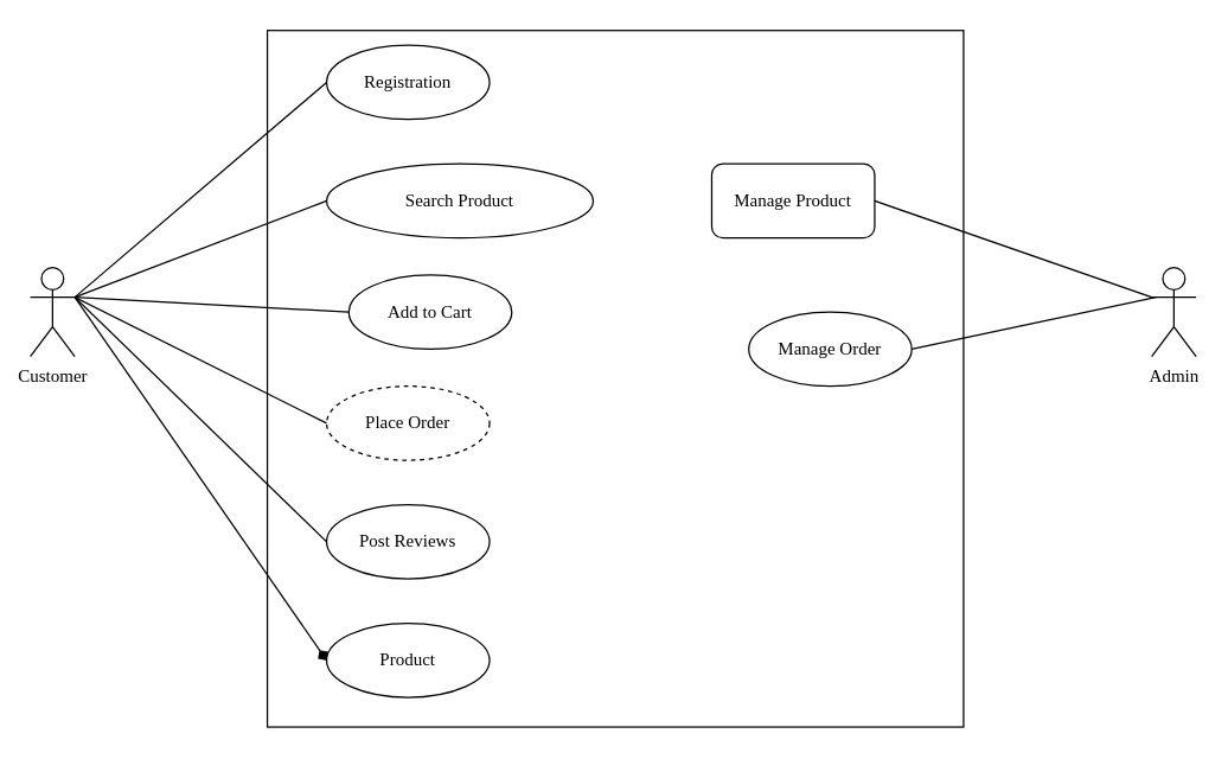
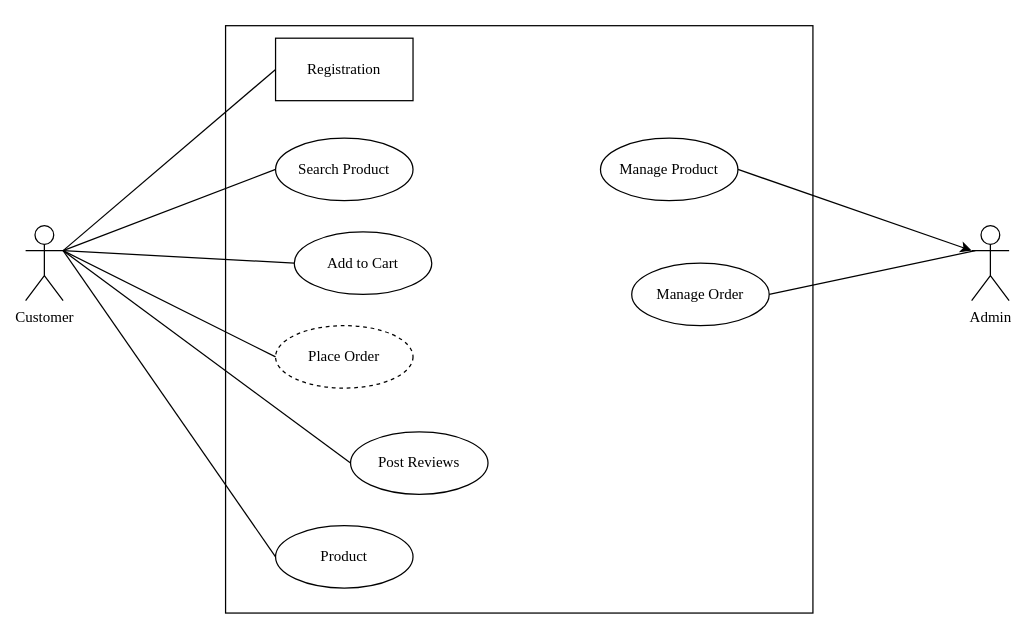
  <mxCell id="0" />
  <mxCell id="1" parent="0" />
  <mxCell id="2" value="&lt;font face=&quot;Times New Roman&quot;&gt;Customer&lt;/font&gt;" style="shape=umlActor;verticalLabelPosition=bottom;verticalAlign=top;html=1;outlineConnect=0;" vertex="1" parent="1"><mxGeometry x="20" y="180" width="30" height="60" as="geometry" /></mxCell>
  <mxCell id="3" value="&lt;font face=&quot;Times New Roman&quot;&gt;Admin&lt;/font&gt;" style="shape=umlActor;verticalLabelPosition=bottom;verticalAlign=top;html=1;outlineConnect=0;" vertex="1" parent="1"><mxGeometry x="777" y="180" width="30" height="60" as="geometry" /></mxCell>
  <mxCell id="4" value="" style="whiteSpace=wrap;html=1;aspect=fixed;fillColor=none;" vertex="1" parent="1"><mxGeometry x="180" y="20" width="470" height="470" as="geometry" /></mxCell>
- <mxCell id="5" value="&lt;font face=&quot;Times New Roman&quot;&gt;Registration&lt;/font&gt;" style="ellipse;whiteSpace=wrap;html=1;fillColor=none;" vertex="1" parent="1"><mxGeometry x="220" y="30" width="110" height="50" as="geometry" /></mxCell>
- <mxCell id="6" value="&lt;font face=&quot;Times New Roman&quot;&gt;Search Product&lt;/font&gt;" style="ellipse;whiteSpace=wrap;html=1;fillColor=none;" vertex="1" parent="1"><mxGeometry x="220" y="110" width="180" height="50" as="geometry" /></mxCell>
+ <mxCell id="5" value="&lt;font face=&quot;Times New Roman&quot;&gt;Registration&lt;/font&gt;" style="whiteSpace=wrap;html=1;fillColor=none;rounded=0;" vertex="1" parent="1"><mxGeometry x="220" y="30" width="110" height="50" as="geometry" /></mxCell>
+ <mxCell id="6" value="&lt;font face=&quot;Times New Roman&quot;&gt;Search Product&lt;/font&gt;" style="ellipse;whiteSpace=wrap;html=1;fillColor=none;" vertex="1" parent="1"><mxGeometry x="220" y="110" width="110" height="50" as="geometry" /></mxCell>
  <mxCell id="7" value="&lt;font face=&quot;Times New Roman&quot;&gt;Add to Cart&lt;/font&gt;" style="ellipse;whiteSpace=wrap;html=1;fillColor=none;" vertex="1" parent="1"><mxGeometry x="235" y="185" width="110" height="50" as="geometry" /></mxCell>
  <mxCell id="8" value="&lt;font face=&quot;Times New Roman&quot;&gt;Place Order&lt;/font&gt;" style="ellipse;whiteSpace=wrap;html=1;fillColor=none;dashed=1;" vertex="1" parent="1"><mxGeometry x="220" y="260" width="110" height="50" as="geometry" /></mxCell>
- <mxCell id="9" value="&lt;font face=&quot;Times New Roman&quot;&gt;Post Reviews&lt;/font&gt;" style="ellipse;whiteSpace=wrap;html=1;fillColor=none;" vertex="1" parent="1"><mxGeometry x="220" y="340" width="110" height="50" as="geometry" /></mxCell>
+ <mxCell id="9" value="&lt;font face=&quot;Times New Roman&quot;&gt;Post Reviews&lt;/font&gt;" style="ellipse;whiteSpace=wrap;html=1;fillColor=none;" vertex="1" parent="1"><mxGeometry x="280" y="345" width="110" height="50" as="geometry" /></mxCell>
  <mxCell id="10" value="" style="endArrow=none;html=1;rounded=0;entryX=0;entryY=0.5;entryDx=0;entryDy=0;" edge="1" parent="1" target="5"><mxGeometry width="50" height="50" relative="1" as="geometry"><mxPoint x="50" y="200" as="sourcePoint" /><mxPoint x="100" y="150" as="targetPoint" /></mxGeometry></mxCell>
  <mxCell id="11" value="" style="endArrow=none;html=1;rounded=0;entryX=0;entryY=0.5;entryDx=0;entryDy=0;" edge="1" parent="1" target="6"><mxGeometry width="50" height="50" relative="1" as="geometry"><mxPoint x="50" y="200" as="sourcePoint" /><mxPoint x="220" y="85" as="targetPoint" /></mxGeometry></mxCell>
  <mxCell id="12" value="" style="endArrow=none;html=1;rounded=0;entryX=0;entryY=0.5;entryDx=0;entryDy=0;" edge="1" parent="1" target="7"><mxGeometry width="50" height="50" relative="1" as="geometry"><mxPoint x="50" y="200" as="sourcePoint" /><mxPoint x="240" y="105" as="targetPoint" /></mxGeometry></mxCell>
  <mxCell id="13" value="" style="endArrow=none;html=1;rounded=0;entryX=0;entryY=0.5;entryDx=0;entryDy=0;" edge="1" parent="1" target="8"><mxGeometry width="50" height="50" relative="1" as="geometry"><mxPoint x="50" y="200" as="sourcePoint" /><mxPoint x="250" y="115" as="targetPoint" /></mxGeometry></mxCell>
  <mxCell id="14" value="" style="endArrow=none;html=1;rounded=0;entryX=0;entryY=0.5;entryDx=0;entryDy=0;" edge="1" parent="1" target="9"><mxGeometry width="50" height="50" relative="1" as="geometry"><mxPoint x="50" y="200" as="sourcePoint" /><mxPoint x="260" y="125" as="targetPoint" /></mxGeometry></mxCell>
- <mxCell id="15" value="&lt;font face=&quot;Times New Roman&quot;&gt;Manage Product&lt;/font&gt;" style="whiteSpace=wrap;html=1;fillColor=none;rounded=1;" vertex="1" parent="1"><mxGeometry x="480" y="110" width="110" height="50" as="geometry" /></mxCell>
+ <mxCell id="15" value="&lt;font face=&quot;Times New Roman&quot;&gt;Manage Product&lt;/font&gt;" style="ellipse;whiteSpace=wrap;html=1;fillColor=none;" vertex="1" parent="1"><mxGeometry x="480" y="110" width="110" height="50" as="geometry" /></mxCell>
  <mxCell id="16" value="&lt;font face=&quot;Times New Roman&quot;&gt;Manage Order&lt;/font&gt;" style="ellipse;whiteSpace=wrap;html=1;fillColor=none;" vertex="1" parent="1"><mxGeometry x="505" y="210" width="110" height="50" as="geometry" /></mxCell>
  <mxCell id="17" value="&lt;font face=&quot;Times New Roman&quot;&gt;Product&lt;/font&gt;" style="ellipse;whiteSpace=wrap;html=1;fillColor=none;" vertex="1" parent="1"><mxGeometry x="220" y="420" width="110" height="50" as="geometry" /></mxCell>
- <mxCell id="18" value="" style="endArrow=diamond;html=1;rounded=0;entryX=0;entryY=0.5;entryDx=0;entryDy=0;exitX=1;exitY=0.333;exitDx=0;exitDy=0;exitPerimeter=0;" edge="1" parent="1" source="2" target="17"><mxGeometry width="50" height="50" relative="1" as="geometry"><mxPoint x="60" y="210" as="sourcePoint" /><mxPoint x="230" y="220" as="targetPoint" /></mxGeometry></mxCell>
- <mxCell id="19" value="" style="endArrow=none;html=1;rounded=0;entryX=0;entryY=0.333;entryDx=0;entryDy=0;entryPerimeter=0;exitX=1;exitY=0.5;exitDx=0;exitDy=0;" edge="1" parent="1" source="15" target="3"><mxGeometry width="50" height="50" relative="1" as="geometry"><mxPoint x="580" y="145" as="sourcePoint" /><mxPoint x="750" y="0" as="targetPoint" /></mxGeometry></mxCell>
+ <mxCell id="18" value="" style="endArrow=none;html=1;rounded=0;entryX=0;entryY=0.5;entryDx=0;entryDy=0;exitX=1;exitY=0.333;exitDx=0;exitDy=0;exitPerimeter=0;" edge="1" parent="1" source="2" target="17"><mxGeometry width="50" height="50" relative="1" as="geometry"><mxPoint x="60" y="210" as="sourcePoint" /><mxPoint x="230" y="220" as="targetPoint" /></mxGeometry></mxCell>
+ <mxCell id="19" value="" style="endArrow=classic;html=1;rounded=0;entryX=0;entryY=0.333;entryDx=0;entryDy=0;entryPerimeter=0;exitX=1;exitY=0.5;exitDx=0;exitDy=0;" edge="1" parent="1" source="15" target="3"><mxGeometry width="50" height="50" relative="1" as="geometry"><mxPoint x="580" y="145" as="sourcePoint" /><mxPoint x="750" y="0" as="targetPoint" /></mxGeometry></mxCell>
  <mxCell id="20" value="" style="endArrow=none;html=1;rounded=0;exitX=1;exitY=0.5;exitDx=0;exitDy=0;" edge="1" parent="1" source="16"><mxGeometry width="50" height="50" relative="1" as="geometry"><mxPoint x="600" y="145" as="sourcePoint" /><mxPoint x="780" y="200" as="targetPoint" /></mxGeometry></mxCell>
